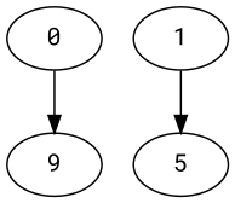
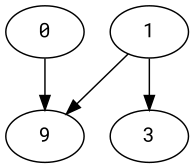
  strict digraph {
    fontname="Roboto Mono"
    node [fontname="Roboto Mono"]
    edge [fontname="Roboto Mono"]
    0 [var_name=0]
    n2 [label=9 var_name=2]
    1 [var_name=1]
-   3 [var_name=3 label=5]
+   3 [var_name=3]
    0 -> n2 [noise_sd=0.2424713795423334 weight=9.153309251621337]
+   1 -> n2 [noise_sd=1.2226247395996233 weight=-5.719825607346496]
    1 -> 3 [noise_sd=1.2834826080303279 weight=-8.906036988602512]
  }
